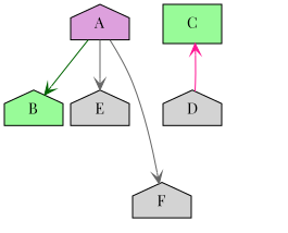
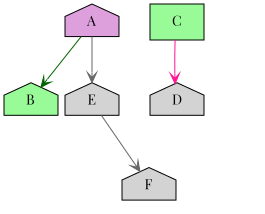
  digraph {
    fontname="Playfair Display"
    nodesep=0.1
    node [fontname="Playfair Display" shape=house style=filled]
    edge [arrowhead=vee fontname="Playfair Display"]
    B [fillcolor=palegreen group=B]
    _B [group=B shape=circle style=invis width=0]
    A [fillcolor=plum]
    E [fillcolor=lightgrey group=E]
    _E [group=E shape=circle style=invis width=0]
    F [fillcolor=lightgrey]
    C [fillcolor=palegreen group=C shape=box]
    D [fillcolor=lightgrey]
    _C [group=B shape=circle style=invis width=0]
    B -> _B [style=invis]
    A -> B [color=darkgreen]
    A -> E [color=gray40]
    E -> _E [style=invis]
-   A -> F [color=gray40]
-   D -> C [color=deeppink]
+   E -> F [color=gray40]
+   C -> D [color=deeppink]
    C -> _C [style=invis]
  }
